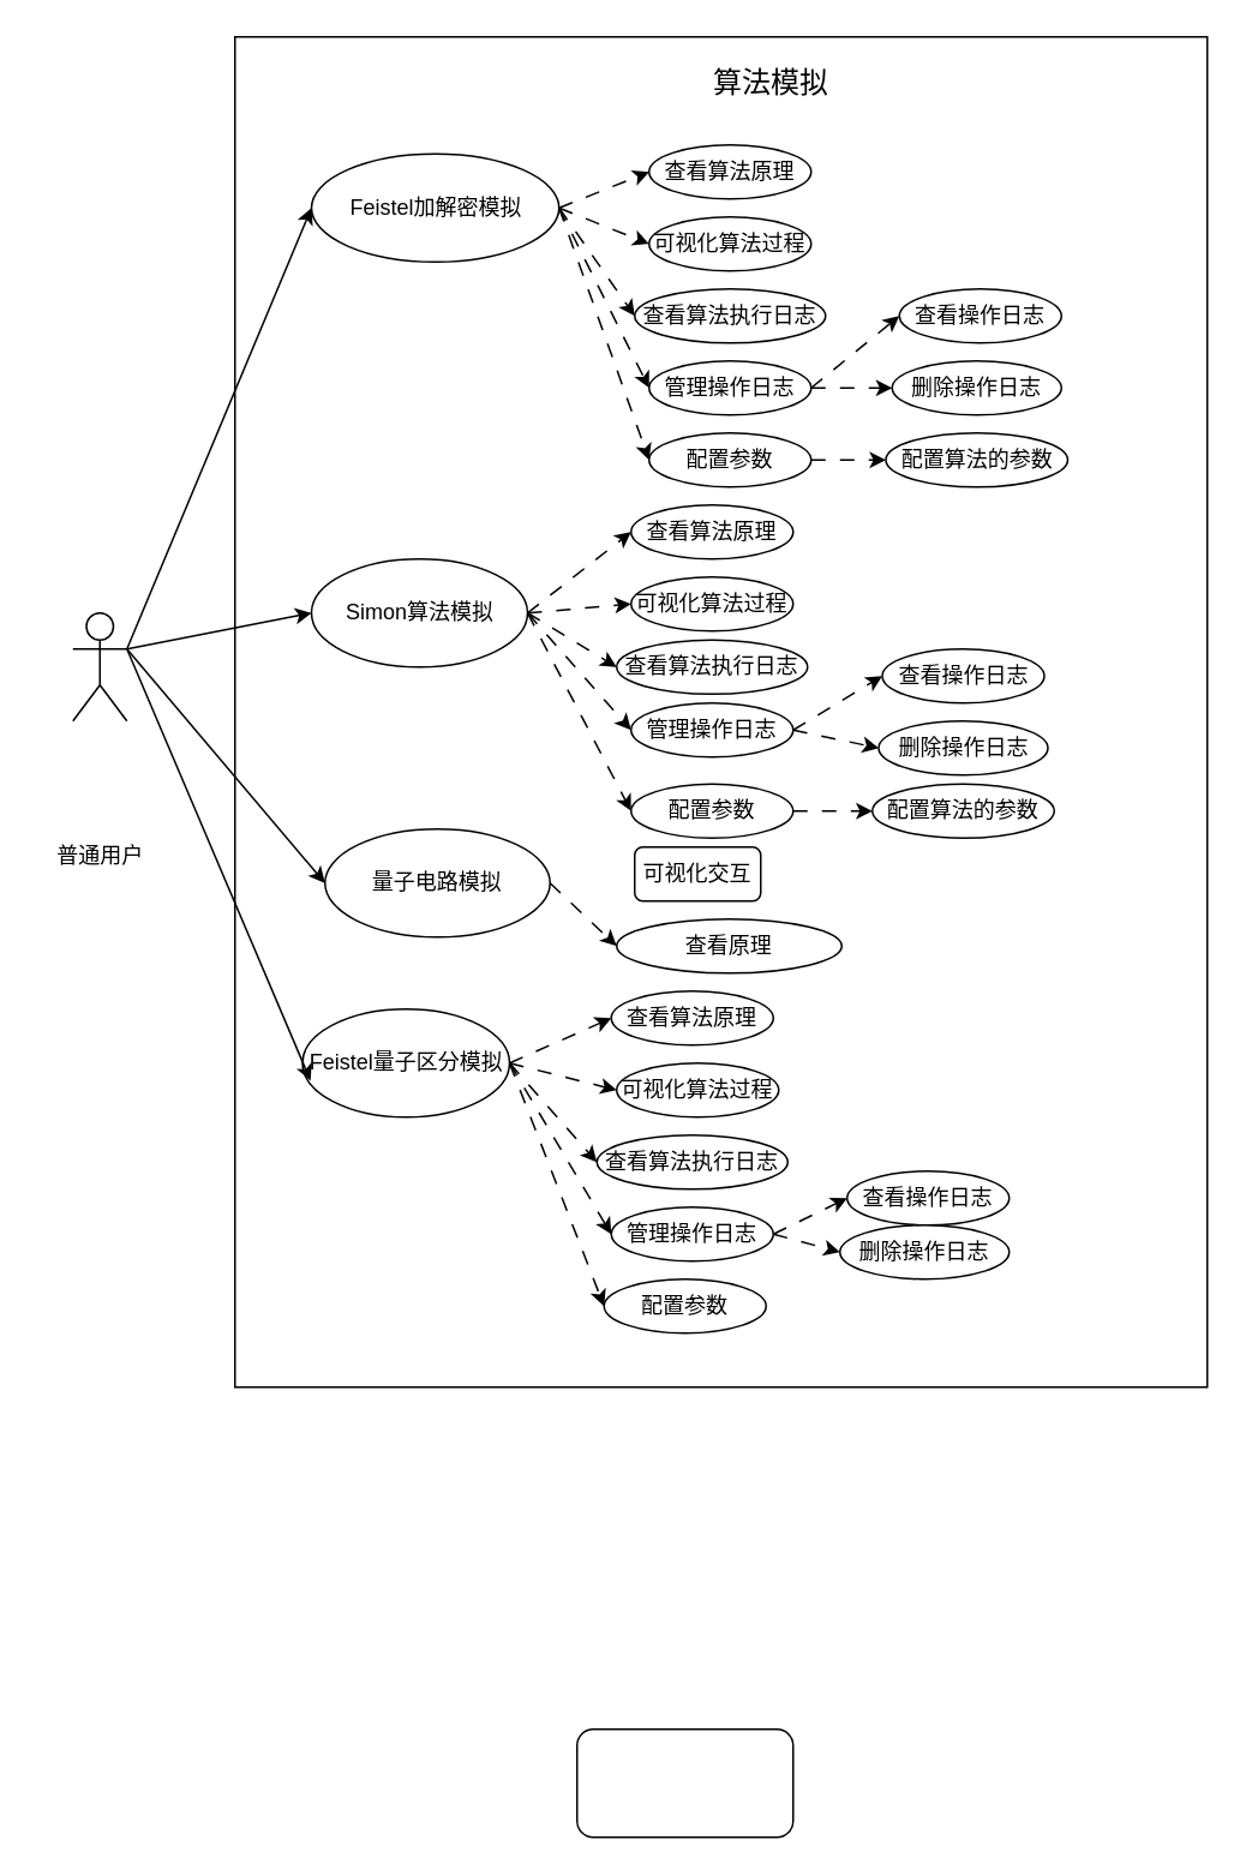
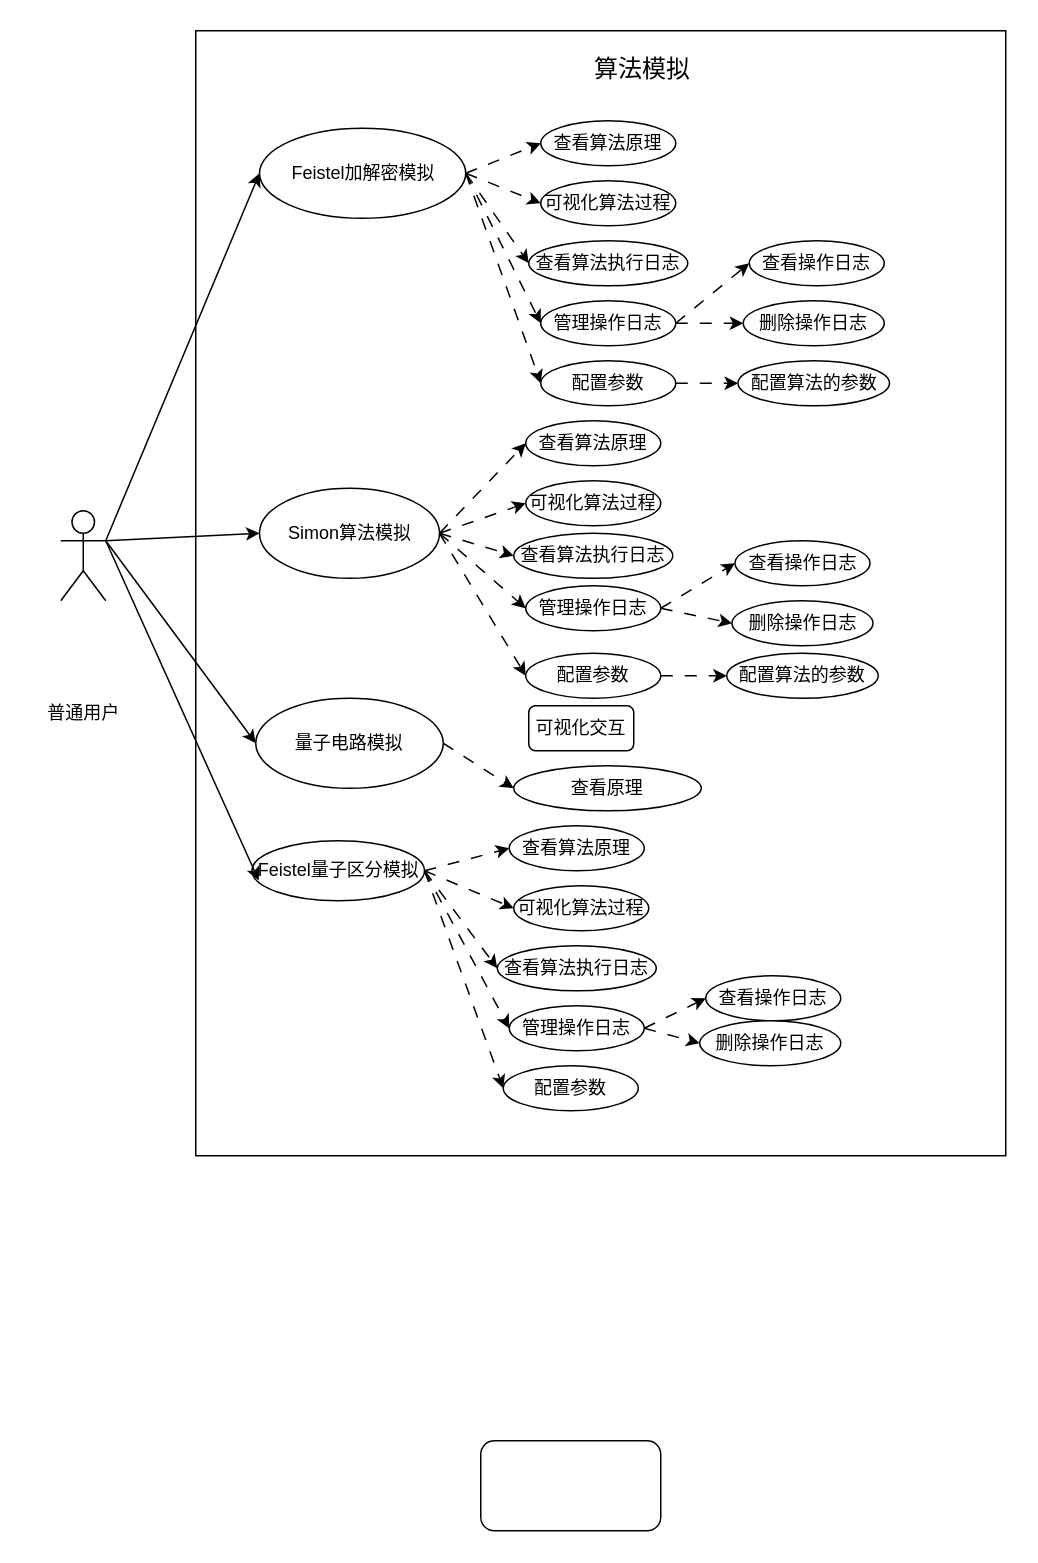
  <mxCell id="0" />
  <mxCell id="1" parent="0" />
  <mxCell id="2" value="普通用户" style="text;html=1;align=center;verticalAlign=middle;resizable=0;points=[];autosize=1;strokeColor=none;fillColor=none;" vertex="1" parent="1"><mxGeometry x="20" y="460" width="70" height="30" as="geometry" /></mxCell>
  <mxCell id="3" value="" style="rounded=0;whiteSpace=wrap;html=1;" vertex="1" parent="1"><mxGeometry x="130" width="540" height="750" as="geometry" y="20" /></mxCell>
  <mxCell id="4" style="rounded=0;orthogonalLoop=1;jettySize=auto;html=1;exitX=1;exitY=0.333;exitDx=0;exitDy=0;exitPerimeter=0;entryX=0;entryY=0.5;entryDx=0;entryDy=0;" edge="1" parent="1" source="7" target="13"><mxGeometry relative="1" as="geometry" /></mxCell>
  <mxCell id="5" style="rounded=0;orthogonalLoop=1;jettySize=auto;html=1;exitX=1;exitY=0.333;exitDx=0;exitDy=0;exitPerimeter=0;entryX=0;entryY=0.5;entryDx=0;entryDy=0;" edge="1" parent="1" source="7" target="19"><mxGeometry relative="1" as="geometry" /></mxCell>
  <mxCell id="6" style="rounded=0;orthogonalLoop=1;jettySize=auto;html=1;exitX=1;exitY=0.333;exitDx=0;exitDy=0;exitPerimeter=0;entryX=0;entryY=0.5;entryDx=0;entryDy=0;" edge="1" parent="1" source="7" target="21"><mxGeometry relative="1" as="geometry" /></mxCell>
  <mxCell id="7" value="Actor" style="shape=umlActor;verticalLabelPosition=bottom;verticalAlign=top;html=1;outlineConnect=0;fontColor=none;noLabel=1;" vertex="1" parent="1"><mxGeometry x="40" y="340" width="30" height="60" as="geometry" /></mxCell>
  <mxCell id="8" style="rounded=0;orthogonalLoop=1;jettySize=auto;html=1;exitX=1;exitY=0.5;exitDx=0;exitDy=0;entryX=0;entryY=0.5;entryDx=0;entryDy=0;dashed=1;dashPattern=8 8;" edge="1" parent="1" source="13" target="32"><mxGeometry relative="1" as="geometry" /></mxCell>
  <mxCell id="9" style="rounded=0;orthogonalLoop=1;jettySize=auto;html=1;exitX=1;exitY=0.5;exitDx=0;exitDy=0;entryX=0;entryY=0.5;entryDx=0;entryDy=0;dashed=1;dashPattern=8 8;" edge="1" parent="1" source="13" target="33"><mxGeometry relative="1" as="geometry" /></mxCell>
  <mxCell id="10" style="rounded=0;orthogonalLoop=1;jettySize=auto;html=1;exitX=1;exitY=0.5;exitDx=0;exitDy=0;entryX=0;entryY=0.5;entryDx=0;entryDy=0;dashed=1;dashPattern=8 8;" edge="1" parent="1" source="13" target="29"><mxGeometry relative="1" as="geometry" /></mxCell>
  <mxCell id="11" style="rounded=0;orthogonalLoop=1;jettySize=auto;html=1;exitX=1;exitY=0.5;exitDx=0;exitDy=0;entryX=0;entryY=0.5;entryDx=0;entryDy=0;dashed=1;dashPattern=8 8;" edge="1" parent="1" source="13" target="36"><mxGeometry relative="1" as="geometry" /></mxCell>
  <mxCell id="12" style="rounded=0;orthogonalLoop=1;jettySize=auto;html=1;exitX=1;exitY=0.5;exitDx=0;exitDy=0;entryX=0;entryY=0.5;entryDx=0;entryDy=0;dashed=1;dashPattern=8 8;" edge="1" parent="1" source="13" target="31"><mxGeometry relative="1" as="geometry" /></mxCell>
  <mxCell id="13" value="Feistel加解密模拟" style="ellipse;whiteSpace=wrap;html=1;" vertex="1" parent="1"><mxGeometry x="172.5" y="85" width="137.5" height="60" as="geometry" /></mxCell>
  <mxCell id="14" style="rounded=0;orthogonalLoop=1;jettySize=auto;html=1;exitX=1;exitY=0.5;exitDx=0;exitDy=0;entryX=0;entryY=0.5;entryDx=0;entryDy=0;dashed=1;dashPattern=8 8;" edge="1" parent="1" source="19" target="43"><mxGeometry relative="1" as="geometry" /></mxCell>
  <mxCell id="15" style="rounded=0;orthogonalLoop=1;jettySize=auto;html=1;exitX=1;exitY=0.5;exitDx=0;exitDy=0;entryX=0;entryY=0.5;entryDx=0;entryDy=0;dashed=1;dashPattern=8 8;" edge="1" parent="1" source="19" target="44"><mxGeometry relative="1" as="geometry" /></mxCell>
  <mxCell id="16" style="rounded=0;orthogonalLoop=1;jettySize=auto;html=1;exitX=1;exitY=0.5;exitDx=0;exitDy=0;entryX=0;entryY=0.5;entryDx=0;entryDy=0;dashed=1;dashPattern=8 8;" edge="1" parent="1" source="19" target="45"><mxGeometry relative="1" as="geometry" /></mxCell>
  <mxCell id="17" style="rounded=0;orthogonalLoop=1;jettySize=auto;html=1;exitX=1;exitY=0.5;exitDx=0;exitDy=0;entryX=0;entryY=0.5;entryDx=0;entryDy=0;dashed=1;dashPattern=8 8;" edge="1" parent="1" source="19" target="48"><mxGeometry relative="1" as="geometry" /></mxCell>
  <mxCell id="18" style="rounded=0;orthogonalLoop=1;jettySize=auto;html=1;exitX=1;exitY=0.5;exitDx=0;exitDy=0;entryX=0;entryY=0.5;entryDx=0;entryDy=0;dashed=1;dashPattern=8 8;" edge="1" parent="1" source="19" target="50"><mxGeometry relative="1" as="geometry" /></mxCell>
- <mxCell id="19" value="Simon算法模拟" style="ellipse;whiteSpace=wrap;html=1;" vertex="1" parent="1"><mxGeometry x="172.5" y="310" width="120" height="60" as="geometry" /></mxCell>
+ <mxCell id="19" value="Simon算法模拟" style="ellipse;whiteSpace=wrap;html=1;" vertex="1" parent="1"><mxGeometry x="172.5" y="325" width="120" height="60" as="geometry" /></mxCell>
  <mxCell id="20" style="rounded=0;orthogonalLoop=1;jettySize=auto;html=1;exitX=1;exitY=0.5;exitDx=0;exitDy=0;entryX=0;entryY=0.5;entryDx=0;entryDy=0;dashed=1;dashPattern=8 8;" edge="1" parent="1" source="21" target="38"><mxGeometry relative="1" as="geometry" /></mxCell>
- <mxCell id="21" value="量子电路模拟" style="ellipse;whiteSpace=wrap;html=1;" vertex="1" parent="1"><mxGeometry x="180" y="460" width="125" height="60" as="geometry" /></mxCell>
+ <mxCell id="21" value="量子电路模拟" style="ellipse;whiteSpace=wrap;html=1;" vertex="1" parent="1"><mxGeometry x="170" y="465" width="125" height="60" as="geometry" /></mxCell>
  <mxCell id="22" style="rounded=0;orthogonalLoop=1;jettySize=auto;html=1;exitX=1;exitY=0.5;exitDx=0;exitDy=0;entryX=0;entryY=0.5;entryDx=0;entryDy=0;dashed=1;dashPattern=8 8;" edge="1" parent="1" source="27" target="55"><mxGeometry relative="1" as="geometry" /></mxCell>
  <mxCell id="23" style="rounded=0;orthogonalLoop=1;jettySize=auto;html=1;exitX=1;exitY=0.5;exitDx=0;exitDy=0;entryX=0;entryY=0.5;entryDx=0;entryDy=0;dashed=1;dashPattern=8 8;" edge="1" parent="1" source="27" target="56"><mxGeometry relative="1" as="geometry" /></mxCell>
  <mxCell id="24" style="rounded=0;orthogonalLoop=1;jettySize=auto;html=1;exitX=1;exitY=0.5;exitDx=0;exitDy=0;entryX=0;entryY=0.5;entryDx=0;entryDy=0;dashed=1;dashPattern=8 8;" edge="1" parent="1" source="27" target="57"><mxGeometry relative="1" as="geometry" /></mxCell>
  <mxCell id="25" style="rounded=0;orthogonalLoop=1;jettySize=auto;html=1;exitX=1;exitY=0.5;exitDx=0;exitDy=0;entryX=0;entryY=0.5;entryDx=0;entryDy=0;dashed=1;dashPattern=8 8;" edge="1" parent="1" source="27" target="60"><mxGeometry relative="1" as="geometry" /></mxCell>
  <mxCell id="26" style="rounded=0;orthogonalLoop=1;jettySize=auto;html=1;exitX=1;exitY=0.5;exitDx=0;exitDy=0;entryX=0;entryY=0.5;entryDx=0;entryDy=0;dashed=1;dashPattern=8 8;" edge="1" parent="1" source="27" target="61"><mxGeometry relative="1" as="geometry" /></mxCell>
- <mxCell id="27" value="Feistel量子区分模拟" style="ellipse;whiteSpace=wrap;html=1;" vertex="1" parent="1"><mxGeometry x="167.5" y="560" width="115" height="60" as="geometry" /></mxCell>
+ <mxCell id="27" value="Feistel量子区分模拟" style="ellipse;whiteSpace=wrap;html=1;" vertex="1" parent="1"><mxGeometry x="167.5" y="560" width="115" height="40" as="geometry" /></mxCell>
  <mxCell id="28" value="算法模拟" style="text;strokeColor=none;align=center;fillColor=none;html=1;verticalAlign=middle;whiteSpace=wrap;rounded=0;fontSize=16;" vertex="1" parent="1"><mxGeometry x="388" y="30" width="80" height="30" as="geometry" /></mxCell>
  <mxCell id="29" value="查看算法执行日志" style="ellipse;whiteSpace=wrap;html=1;" vertex="1" parent="1"><mxGeometry x="352" y="160" width="106" height="30" as="geometry" /></mxCell>
  <mxCell id="30" style="rounded=0;orthogonalLoop=1;jettySize=auto;html=1;exitX=1;exitY=0.5;exitDx=0;exitDy=0;entryX=0;entryY=0.5;entryDx=0;entryDy=0;dashed=1;dashPattern=8 8;" edge="1" parent="1" source="31" target="42"><mxGeometry relative="1" as="geometry" /></mxCell>
  <mxCell id="31" value="配置参数" style="ellipse;whiteSpace=wrap;html=1;" vertex="1" parent="1"><mxGeometry x="360" y="240" width="90" height="30" as="geometry" /></mxCell>
  <mxCell id="32" value="查看算法原理" style="ellipse;whiteSpace=wrap;html=1;" vertex="1" parent="1"><mxGeometry x="360" y="80" width="90" height="30" as="geometry" /></mxCell>
  <mxCell id="33" value="可视化算法过程" style="ellipse;whiteSpace=wrap;html=1;" vertex="1" parent="1"><mxGeometry x="360" y="120" width="90" height="30" as="geometry" /></mxCell>
  <mxCell id="34" style="rounded=0;orthogonalLoop=1;jettySize=auto;html=1;exitX=1;exitY=0.5;exitDx=0;exitDy=0;entryX=0;entryY=0.5;entryDx=0;entryDy=0;dashed=1;dashPattern=8 8;" edge="1" parent="1" source="36" target="41"><mxGeometry relative="1" as="geometry" /></mxCell>
  <mxCell id="35" style="rounded=0;orthogonalLoop=1;jettySize=auto;html=1;exitX=1;exitY=0.5;exitDx=0;exitDy=0;entryX=0;entryY=0.5;entryDx=0;entryDy=0;dashed=1;dashPattern=8 8;" edge="1" parent="1" source="36" target="40"><mxGeometry relative="1" as="geometry" /></mxCell>
  <mxCell id="36" value="管理操作日志" style="ellipse;whiteSpace=wrap;html=1;" vertex="1" parent="1"><mxGeometry x="360" y="200" width="90" height="30" as="geometry" /></mxCell>
  <mxCell id="37" value="可视化交互" style="whiteSpace=wrap;html=1;rounded=1;" vertex="1" parent="1"><mxGeometry x="352" y="470" width="70" height="30" as="geometry" /></mxCell>
  <mxCell id="38" value="查看原理" style="ellipse;whiteSpace=wrap;html=1;" vertex="1" parent="1"><mxGeometry x="342" y="510" width="125" height="30" as="geometry" /></mxCell>
  <mxCell id="39" style="rounded=0;orthogonalLoop=1;jettySize=auto;html=1;exitX=1;exitY=0.333;exitDx=0;exitDy=0;exitPerimeter=0;entryX=0.039;entryY=0.663;entryDx=0;entryDy=0;entryPerimeter=0;" edge="1" parent="1" source="7" target="27"><mxGeometry relative="1" as="geometry" /></mxCell>
  <mxCell id="40" value="删除操作日志" style="ellipse;whiteSpace=wrap;html=1;" vertex="1" parent="1"><mxGeometry x="495" y="200" width="94" height="30" as="geometry" /></mxCell>
  <mxCell id="41" value="查看操作日志" style="ellipse;whiteSpace=wrap;html=1;" vertex="1" parent="1"><mxGeometry x="499" y="160" width="90" height="30" as="geometry" /></mxCell>
  <mxCell id="42" value="配置算法的参数" style="ellipse;whiteSpace=wrap;html=1;" vertex="1" parent="1"><mxGeometry x="491.5" y="240" width="101" height="30" as="geometry" /></mxCell>
  <mxCell id="43" value="查看算法原理" style="ellipse;whiteSpace=wrap;html=1;" vertex="1" parent="1"><mxGeometry x="350" y="280" width="90" height="30" as="geometry" /></mxCell>
  <mxCell id="44" value="可视化算法过程" style="ellipse;whiteSpace=wrap;html=1;" vertex="1" parent="1"><mxGeometry x="350" y="320" width="90" height="30" as="geometry" /></mxCell>
  <mxCell id="45" value="查看算法执行日志" style="ellipse;whiteSpace=wrap;html=1;" vertex="1" parent="1"><mxGeometry x="342" y="355" width="106" height="30" as="geometry" /></mxCell>
  <mxCell id="46" style="rounded=0;orthogonalLoop=1;jettySize=auto;html=1;exitX=1;exitY=0.5;exitDx=0;exitDy=0;entryX=0;entryY=0.5;entryDx=0;entryDy=0;dashed=1;dashPattern=8 8;" edge="1" parent="1" source="48" target="51"><mxGeometry relative="1" as="geometry" /></mxCell>
  <mxCell id="47" style="rounded=0;orthogonalLoop=1;jettySize=auto;html=1;exitX=1;exitY=0.5;exitDx=0;exitDy=0;entryX=0;entryY=0.5;entryDx=0;entryDy=0;dashed=1;dashPattern=8 8;" edge="1" parent="1" source="48" target="52"><mxGeometry relative="1" as="geometry" /></mxCell>
  <mxCell id="48" value="管理操作日志" style="ellipse;whiteSpace=wrap;html=1;" vertex="1" parent="1"><mxGeometry x="350" y="390" width="90" height="30" as="geometry" /></mxCell>
  <mxCell id="49" style="rounded=0;orthogonalLoop=1;jettySize=auto;html=1;exitX=1;exitY=0.5;exitDx=0;exitDy=0;entryX=0;entryY=0.5;entryDx=0;entryDy=0;dashed=1;dashPattern=8 8;" edge="1" parent="1" source="50" target="53"><mxGeometry relative="1" as="geometry" /></mxCell>
  <mxCell id="50" value="配置参数" style="ellipse;whiteSpace=wrap;html=1;" vertex="1" parent="1"><mxGeometry x="350" y="435" width="90" height="30" as="geometry" /></mxCell>
  <mxCell id="51" value="查看操作日志" style="ellipse;whiteSpace=wrap;html=1;" vertex="1" parent="1"><mxGeometry x="489.5" y="360" width="90" height="30" as="geometry" /></mxCell>
  <mxCell id="52" value="删除操作日志" style="ellipse;whiteSpace=wrap;html=1;" vertex="1" parent="1"><mxGeometry x="487.5" y="400" width="94" height="30" as="geometry" /></mxCell>
  <mxCell id="53" value="配置算法的参数" style="ellipse;whiteSpace=wrap;html=1;" vertex="1" parent="1"><mxGeometry x="484" y="435" width="101" height="30" as="geometry" /></mxCell>
  <mxCell id="54" value="&lt;span style=&quot;color: rgba(0, 0, 0, 0); font-family: monospace; font-size: 0px; text-align: start; text-wrap-mode: nowrap;&quot;&gt;%3CmxGraphModel%3E%3Croot%3E%3CmxCell%20id%3D%220%22%2F%3E%3CmxCell%20id%3D%221%22%20parent%3D%220%22%2F%3E%3CmxCell%20id%3D%222%22%20value%3D%22%E6%9F%A5%E7%9C%8B%E7%AE%97%E6%B3%95%E5%8E%9F%E7%90%86%22%20style%3D%22ellipse%3BwhiteSpace%3Dwrap%3Bhtml%3D1%3B%22%20vertex%3D%221%22%20parent%3D%221%22%3E%3CmxGeometry%20x%3D%22380%22%20y%3D%22260%22%20width%3D%2290%22%20height%3D%2230%22%20as%3D%22geometry%22%2F%3E%3C%2FmxCell%3E%3CmxCell%20id%3D%223%22%20value%3D%22%E5%8F%AF%E8%A7%86%E5%8C%96%E7%AE%97%E6%B3%95%E8%BF%87%E7%A8%8B%22%20style%3D%22ellipse%3BwhiteSpace%3Dwrap%3Bhtml%3D1%3B%22%20vertex%3D%221%22%20parent%3D%221%22%3E%3CmxGeometry%20x%3D%22380%22%20y%3D%22300%22%20width%3D%2290%22%20height%3D%2230%22%20as%3D%22geometry%22%2F%3E%3C%2FmxCell%3E%3CmxCell%20id%3D%224%22%20value%3D%22%E6%9F%A5%E7%9C%8B%E7%AE%97%E6%B3%95%E6%89%A7%E8%A1%8C%E6%97%A5%E5%BF%97%22%20style%3D%22ellipse%3BwhiteSpace%3Dwrap%3Bhtml%3D1%3B%22%20vertex%3D%221%22%20parent%3D%221%22%3E%3CmxGeometry%20x%3D%22372%22%20y%3D%22335%22%20width%3D%22106%22%20height%3D%2230%22%20as%3D%22geometry%22%2F%3E%3C%2FmxCell%3E%3CmxCell%20id%3D%225%22%20style%3D%22rounded%3D0%3BorthogonalLoop%3D1%3BjettySize%3Dauto%3Bhtml%3D1%3BexitX%3D1%3BexitY%3D0.5%3BexitDx%3D0%3BexitDy%3D0%3BentryX%3D0%3BentryY%3D0.5%3BentryDx%3D0%3BentryDy%3D0%3Bdashed%3D1%3BdashPattern%3D8%208%3B%22%20edge%3D%221%22%20source%3D%227%22%20target%3D%2210%22%20parent%3D%221%22%3E%3CmxGeometry%20relative%3D%221%22%20as%3D%22geometry%22%2F%3E%3C%2FmxCell%3E%3CmxCell%20id%3D%226%22%20style%3D%22rounded%3D0%3BorthogonalLoop%3D1%3BjettySize%3Dauto%3Bhtml%3D1%3BexitX%3D1%3BexitY%3D0.5%3BexitDx%3D0%3BexitDy%3D0%3BentryX%3D0%3BentryY%3D0.5%3BentryDx%3D0%3BentryDy%3D0%3Bdashed%3D1%3BdashPattern%3D8%208%3B%22%20edge%3D%221%22%20source%3D%227%22%20target%3D%2211%22%20parent%3D%221%22%3E%3CmxGeometry%20relative%3D%221%22%20as%3D%22geometry%22%2F%3E%3C%2FmxCell%3E%3CmxCell%20id%3D%227%22%20value%3D%22%E7%AE%A1%E7%90%86%E6%93%8D%E4%BD%9C%E6%97%A5%E5%BF%97%22%20style%3D%22ellipse%3BwhiteSpace%3Dwrap%3Bhtml%3D1%3B%22%20vertex%3D%221%22%20parent%3D%221%22%3E%3CmxGeometry%20x%3D%22380%22%20y%3D%22370%22%20width%3D%2290%22%20height%3D%2230%22%20as%3D%22geometry%22%2F%3E%3C%2FmxCell%3E%3CmxCell%20id%3D%228%22%20style%3D%22rounded%3D0%3BorthogonalLoop%3D1%3BjettySize%3Dauto%3Bhtml%3D1%3BexitX%3D1%3BexitY%3D0.5%3BexitDx%3D0%3BexitDy%3D0%3BentryX%3D0%3BentryY%3D0.5%3BentryDx%3D0%3BentryDy%3D0%3Bdashed%3D1%3BdashPattern%3D8%208%3B%22%20edge%3D%221%22%20source%3D%229%22%20target%3D%2212%22%20parent%3D%221%22%3E%3CmxGeometry%20relative%3D%221%22%20as%3D%22geometry%22%2F%3E%3C%2FmxCell%3E%3CmxCell%20id%3D%229%22%20value%3D%22%E9%85%8D%E7%BD%AE%E5%8F%82%E6%95%B0%22%20style%3D%22ellipse%3BwhiteSpace%3Dwrap%3Bhtml%3D1%3B%22%20vertex%3D%221%22%20parent%3D%221%22%3E%3CmxGeometry%20x%3D%22380%22%20y%3D%22415%22%20width%3D%2290%22%20height%3D%2230%22%20as%3D%22geometry%22%2F%3E%3C%2FmxCell%3E%3CmxCell%20id%3D%2210%22%20value%3D%22%E6%9F%A5%E7%9C%8B%E6%93%8D%E4%BD%9C%E6%97%A5%E5%BF%97%22%20style%3D%22ellipse%3BwhiteSpace%3Dwrap%3Bhtml%3D1%3B%22%20vertex%3D%221%22%20parent%3D%221%22%3E%3CmxGeometry%20x%3D%22519.5%22%20y%3D%22340%22%20width%3D%2290%22%20height%3D%2230%22%20as%3D%22geometry%22%2F%3E%3C%2FmxCell%3E%3CmxCell%20id%3D%2211%22%20value%3D%22%E5%88%A0%E9%99%A4%E6%93%8D%E4%BD%9C%E6%97%A5%E5%BF%97%22%20style%3D%22ellipse%3BwhiteSpace%3Dwrap%3Bhtml%3D1%3B%22%20vertex%3D%221%22%20parent%3D%221%22%3E%3CmxGeometry%20x%3D%22517.5%22%20y%3D%22380%22%20width%3D%2294%22%20height%3D%2230%22%20as%3D%22geometry%22%2F%3E%3C%2FmxCell%3E%3CmxCell%20id%3D%2212%22%20value%3D%22%E9%85%8D%E7%BD%AE%E7%AE%97%E6%B3%95%E7%9A%84%E5%8F%82%E6%95%B0%22%20style%3D%22ellipse%3BwhiteSpace%3Dwrap%3Bhtml%3D1%3B%22%20vertex%3D%221%22%20parent%3D%221%22%3E%3CmxGeometry%20x%3D%22514%22%20y%3D%22415%22%20width%3D%22101%22%20height%3D%2230%22%20as%3D%22geometry%22%2F%3E%3C%2FmxCell%3E%3C%2Froot%3E%3C%2FmxGraphModel%3E&lt;/span&gt;" style="rounded=1;whiteSpace=wrap;html=1;" vertex="1" parent="1"><mxGeometry x="320" y="960" width="120" height="60" as="geometry" /></mxCell>
  <mxCell id="55" value="查看算法原理" style="ellipse;whiteSpace=wrap;html=1;" vertex="1" parent="1"><mxGeometry x="339" y="550" width="90" height="30" as="geometry" /></mxCell>
  <mxCell id="56" value="可视化算法过程" style="ellipse;whiteSpace=wrap;html=1;" vertex="1" parent="1"><mxGeometry x="342" y="590" width="90" height="30" as="geometry" /></mxCell>
  <mxCell id="57" value="查看算法执行日志" style="ellipse;whiteSpace=wrap;html=1;" vertex="1" parent="1"><mxGeometry x="331" y="630" width="106" height="30" as="geometry" /></mxCell>
  <mxCell id="58" style="rounded=0;orthogonalLoop=1;jettySize=auto;html=1;exitX=1;exitY=0.5;exitDx=0;exitDy=0;entryX=0;entryY=0.5;entryDx=0;entryDy=0;dashed=1;dashPattern=8 8;" edge="1" parent="1" source="60" target="62"><mxGeometry relative="1" as="geometry" /></mxCell>
  <mxCell id="59" style="rounded=0;orthogonalLoop=1;jettySize=auto;html=1;exitX=1;exitY=0.5;exitDx=0;exitDy=0;entryX=0;entryY=0.5;entryDx=0;entryDy=0;dashed=1;dashPattern=8 8;" edge="1" parent="1" source="60" target="63"><mxGeometry relative="1" as="geometry" /></mxCell>
  <mxCell id="60" value="管理操作日志" style="ellipse;whiteSpace=wrap;html=1;" vertex="1" parent="1"><mxGeometry x="339" y="670" width="90" height="30" as="geometry" /></mxCell>
  <mxCell id="61" value="配置参数" style="ellipse;whiteSpace=wrap;html=1;" vertex="1" parent="1"><mxGeometry x="335" y="710" width="90" height="30" as="geometry" /></mxCell>
  <mxCell id="62" value="查看操作日志" style="ellipse;whiteSpace=wrap;html=1;" vertex="1" parent="1"><mxGeometry x="470" y="650" width="90" height="30" as="geometry" /></mxCell>
  <mxCell id="63" value="删除操作日志" style="ellipse;whiteSpace=wrap;html=1;" vertex="1" parent="1"><mxGeometry x="466" y="680" width="94" height="30" as="geometry" /></mxCell>
